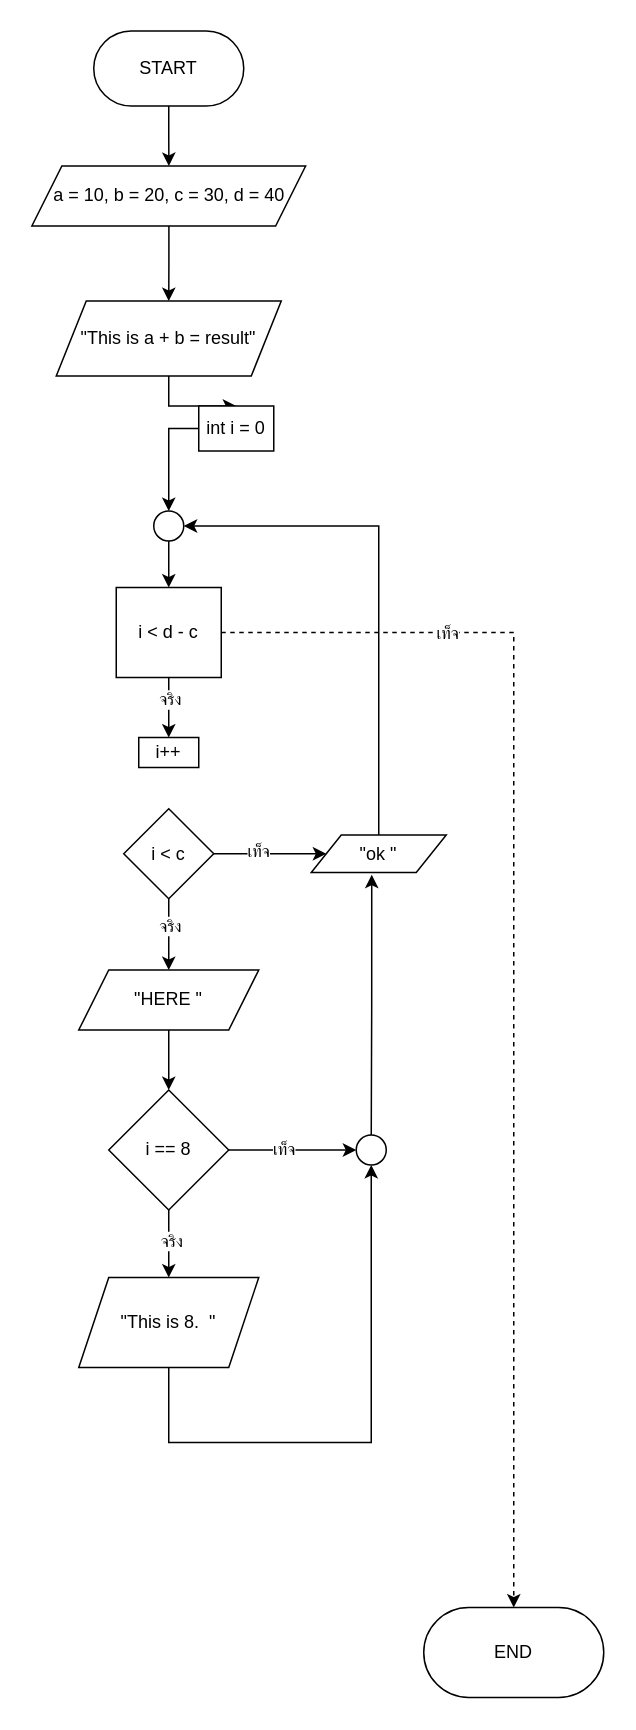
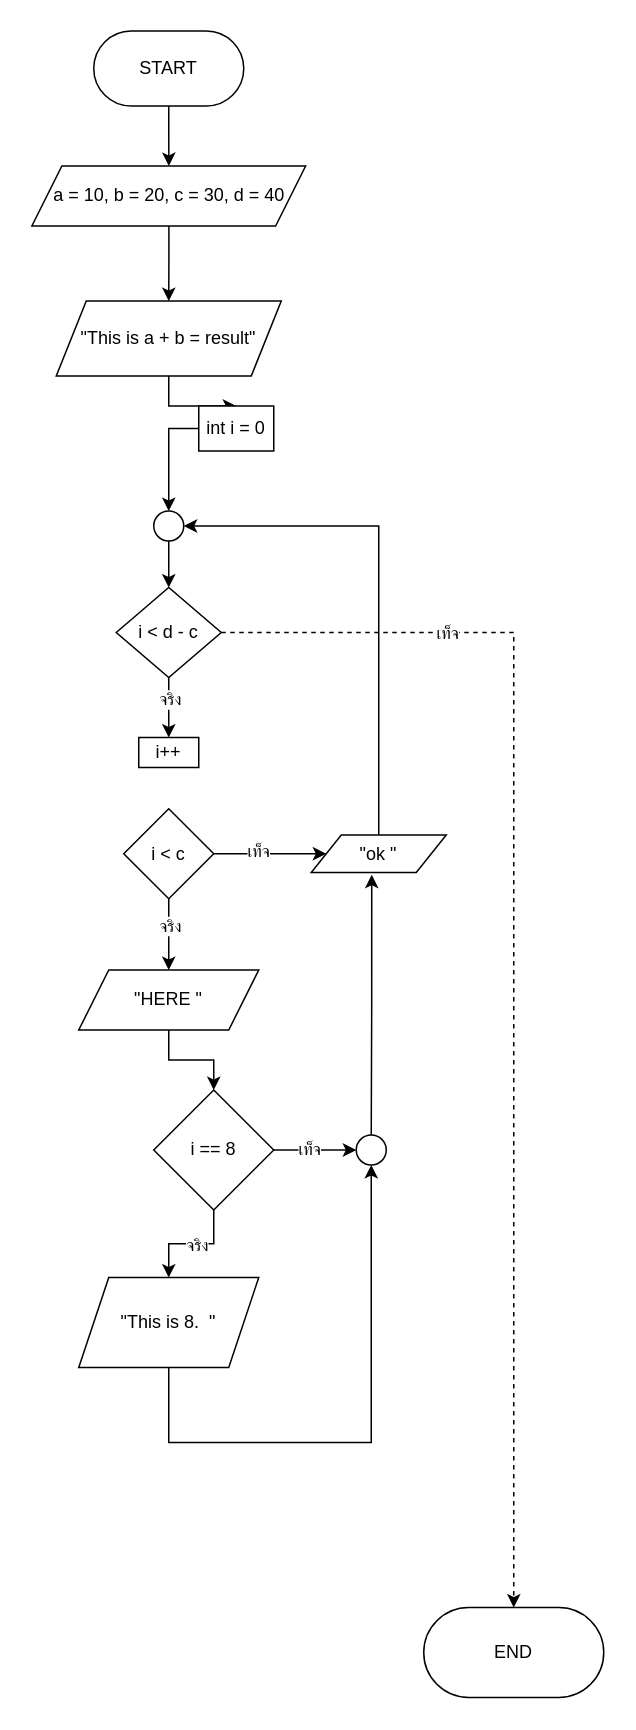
  <mxCell id="0" />
  <mxCell id="1" parent="0" />
  <mxCell id="2" value="" style="edgeStyle=orthogonalEdgeStyle;rounded=0;orthogonalLoop=1;jettySize=auto;html=1;" edge="1" parent="1" source="3" target="5"><mxGeometry relative="1" as="geometry" /></mxCell>
  <mxCell id="3" value="START" style="rounded=1;whiteSpace=wrap;html=1;arcSize=50;" vertex="1" parent="1"><mxGeometry x="62" y="20" width="100" height="50" as="geometry" /></mxCell>
  <mxCell id="4" value="" style="edgeStyle=orthogonalEdgeStyle;rounded=0;orthogonalLoop=1;jettySize=auto;html=1;" edge="1" parent="1" source="5" target="7"><mxGeometry relative="1" as="geometry" /></mxCell>
  <mxCell id="5" value="a = 10, b = 20, c = 30, d = 40" style="shape=parallelogram;perimeter=parallelogramPerimeter;whiteSpace=wrap;html=1;fixedSize=1;rounded=1;arcSize=0;" vertex="1" parent="1"><mxGeometry x="20.75" y="110" width="182.5" height="40" as="geometry" /></mxCell>
  <mxCell id="6" style="edgeStyle=orthogonalEdgeStyle;rounded=0;orthogonalLoop=1;jettySize=auto;html=1;entryX=0.5;entryY=0;entryDx=0;entryDy=0;" edge="1" parent="1" source="7" target="33"><mxGeometry relative="1" as="geometry" /></mxCell>
  <mxCell id="7" value="&quot;This is a + b = result&quot;" style="shape=parallelogram;perimeter=parallelogramPerimeter;whiteSpace=wrap;html=1;fixedSize=1;rounded=1;arcSize=0;" vertex="1" parent="1"><mxGeometry x="37" y="200" width="150" height="50" as="geometry" /></mxCell>
  <mxCell id="8" value="" style="edgeStyle=orthogonalEdgeStyle;rounded=0;orthogonalLoop=1;jettySize=auto;html=1;" edge="1" parent="1" source="12" target="14"><mxGeometry relative="1" as="geometry" /></mxCell>
  <mxCell id="9" value="จริง" style="edgeLabel;html=1;align=center;verticalAlign=middle;resizable=0;points=[];" vertex="1" connectable="0" parent="8"><mxGeometry x="-0.257" y="1" relative="1" as="geometry"><mxPoint x="-1" as="offset" /></mxGeometry></mxCell>
  <mxCell id="10" value="" style="edgeStyle=orthogonalEdgeStyle;rounded=0;orthogonalLoop=1;jettySize=auto;html=1;" edge="1" parent="1" source="12" target="16"><mxGeometry relative="1" as="geometry" /></mxCell>
  <mxCell id="11" value="เท็จ" style="edgeLabel;html=1;align=center;verticalAlign=middle;resizable=0;points=[];" vertex="1" connectable="0" parent="10"><mxGeometry x="-0.229" y="2" relative="1" as="geometry"><mxPoint as="offset" /></mxGeometry></mxCell>
  <mxCell id="12" value="i &amp;lt; c" style="rhombus;whiteSpace=wrap;html=1;rounded=1;arcSize=0;" vertex="1" parent="1"><mxGeometry x="82" y="538.5" width="60" height="60" as="geometry" /></mxCell>
  <mxCell id="13" value="" style="edgeStyle=orthogonalEdgeStyle;rounded=0;orthogonalLoop=1;jettySize=auto;html=1;" edge="1" parent="1" source="14" target="21"><mxGeometry relative="1" as="geometry" /></mxCell>
  <mxCell id="14" value="&quot;HERE &quot;" style="shape=parallelogram;perimeter=parallelogramPerimeter;whiteSpace=wrap;html=1;fixedSize=1;rounded=1;arcSize=0;" vertex="1" parent="1"><mxGeometry x="52" y="646" width="120" height="40" as="geometry" /></mxCell>
  <mxCell id="15" style="edgeStyle=orthogonalEdgeStyle;rounded=0;orthogonalLoop=1;jettySize=auto;html=1;entryX=1;entryY=0.5;entryDx=0;entryDy=0;" edge="1" parent="1" source="16" target="36"><mxGeometry relative="1" as="geometry"><Array as="points"><mxPoint x="252" y="350" /></Array></mxGeometry></mxCell>
  <mxCell id="16" value="&quot;ok &quot;" style="shape=parallelogram;perimeter=parallelogramPerimeter;whiteSpace=wrap;html=1;fixedSize=1;rounded=1;arcSize=0;" vertex="1" parent="1"><mxGeometry x="207" y="556" width="90" height="25" as="geometry" /></mxCell>
  <mxCell id="17" value="" style="edgeStyle=orthogonalEdgeStyle;rounded=0;orthogonalLoop=1;jettySize=auto;html=1;" edge="1" parent="1" source="21" target="23"><mxGeometry relative="1" as="geometry" /></mxCell>
  <mxCell id="18" value="จริง" style="edgeLabel;html=1;align=center;verticalAlign=middle;resizable=0;points=[];" vertex="1" connectable="0" parent="17"><mxGeometry x="-0.092" y="1" relative="1" as="geometry"><mxPoint as="offset" /></mxGeometry></mxCell>
  <mxCell id="19" value="" style="edgeStyle=orthogonalEdgeStyle;rounded=0;orthogonalLoop=1;jettySize=auto;html=1;" edge="1" parent="1" source="21" target="24"><mxGeometry relative="1" as="geometry" /></mxCell>
  <mxCell id="20" value="เท็จ" style="edgeLabel;html=1;align=center;verticalAlign=middle;resizable=0;points=[];" vertex="1" connectable="0" parent="19"><mxGeometry x="-0.159" y="1" relative="1" as="geometry"><mxPoint as="offset" /></mxGeometry></mxCell>
- <mxCell id="21" value="i == 8" style="rhombus;whiteSpace=wrap;html=1;rounded=1;arcSize=0;" vertex="1" parent="1"><mxGeometry x="72" y="726" width="80" height="80" as="geometry" /></mxCell>
+ <mxCell id="21" value="i == 8" style="rhombus;whiteSpace=wrap;html=1;rounded=1;arcSize=0;" vertex="1" parent="1"><mxGeometry x="102" y="726" width="80" height="80" as="geometry" /></mxCell>
  <mxCell id="22" style="edgeStyle=orthogonalEdgeStyle;rounded=0;orthogonalLoop=1;jettySize=auto;html=1;entryX=0.5;entryY=1;entryDx=0;entryDy=0;" edge="1" parent="1" source="23" target="24"><mxGeometry relative="1" as="geometry"><Array as="points"><mxPoint x="112" y="961" /><mxPoint x="247" y="961" /></Array></mxGeometry></mxCell>
  <mxCell id="23" value="&quot;This is 8.&amp;nbsp; &quot;" style="shape=parallelogram;perimeter=parallelogramPerimeter;whiteSpace=wrap;html=1;fixedSize=1;rounded=1;arcSize=0;" vertex="1" parent="1"><mxGeometry x="52" y="851" width="120" height="60" as="geometry" /></mxCell>
  <mxCell id="24" value="" style="ellipse;whiteSpace=wrap;html=1;aspect=fixed;" vertex="1" parent="1"><mxGeometry x="237" y="756" width="20" height="20" as="geometry" /></mxCell>
  <mxCell id="25" style="edgeStyle=orthogonalEdgeStyle;rounded=0;orthogonalLoop=1;jettySize=auto;html=1;entryX=0.448;entryY=1.06;entryDx=0;entryDy=0;entryPerimeter=0;" edge="1" parent="1" source="24" target="16"><mxGeometry relative="1" as="geometry"><Array as="points"><mxPoint x="247" y="669" /></Array></mxGeometry></mxCell>
  <mxCell id="26" value="" style="edgeStyle=orthogonalEdgeStyle;rounded=0;orthogonalLoop=1;jettySize=auto;html=1;" edge="1" parent="1" source="30" target="31"><mxGeometry relative="1" as="geometry" /></mxCell>
  <mxCell id="27" value="จริง" style="edgeLabel;html=1;align=center;verticalAlign=middle;resizable=0;points=[];" vertex="1" connectable="0" parent="26"><mxGeometry x="-0.296" relative="1" as="geometry"><mxPoint as="offset" /></mxGeometry></mxCell>
  <mxCell id="28" style="edgeStyle=orthogonalEdgeStyle;rounded=0;orthogonalLoop=1;jettySize=auto;html=1;dashed=1;" edge="1" parent="1" source="30" target="34"><mxGeometry relative="1" as="geometry"><mxPoint x="192" y="1011" as="targetPoint" /><Array as="points"><mxPoint x="342" y="421" /></Array></mxGeometry></mxCell>
  <mxCell id="29" value="เท็จ" style="edgeLabel;html=1;align=center;verticalAlign=middle;resizable=0;points=[];" vertex="1" connectable="0" parent="28"><mxGeometry x="-0.917" y="1" relative="1" as="geometry"><mxPoint x="115" y="1" as="offset" /></mxGeometry></mxCell>
- <mxCell id="30" value="i &amp;lt; d - c" style="whiteSpace=wrap;html=1;arcSize=0;rounded=0;" vertex="1" parent="1"><mxGeometry x="77" y="391" width="70" height="60" as="geometry" /></mxCell>
+ <mxCell id="30" value="i &amp;lt; d - c" style="rhombus;whiteSpace=wrap;html=1;rounded=1;arcSize=0;" vertex="1" parent="1"><mxGeometry x="77" y="391" width="70" height="60" as="geometry" /></mxCell>
  <mxCell id="31" value="i++" style="whiteSpace=wrap;html=1;rounded=1;arcSize=0;" vertex="1" parent="1"><mxGeometry x="92" y="491" width="40" height="20" as="geometry" /></mxCell>
  <mxCell id="32" value="" style="edgeStyle=orthogonalEdgeStyle;rounded=0;orthogonalLoop=1;jettySize=auto;html=1;" edge="1" parent="1" source="33" target="36"><mxGeometry relative="1" as="geometry" /></mxCell>
  <mxCell id="33" value="int i = 0" style="rounded=0;whiteSpace=wrap;html=1;" vertex="1" parent="1"><mxGeometry x="132" y="270" width="50" height="30" as="geometry" /></mxCell>
  <mxCell id="34" value="END" style="rounded=1;whiteSpace=wrap;html=1;arcSize=50;" vertex="1" parent="1"><mxGeometry x="282" y="1071" width="120" height="60" as="geometry" /></mxCell>
  <mxCell id="35" value="" style="edgeStyle=orthogonalEdgeStyle;rounded=0;orthogonalLoop=1;jettySize=auto;html=1;" edge="1" parent="1" source="36" target="30"><mxGeometry relative="1" as="geometry" /></mxCell>
  <mxCell id="36" value="" style="ellipse;whiteSpace=wrap;html=1;aspect=fixed;" vertex="1" parent="1"><mxGeometry x="102" y="340" width="20" height="20" as="geometry" /></mxCell>
